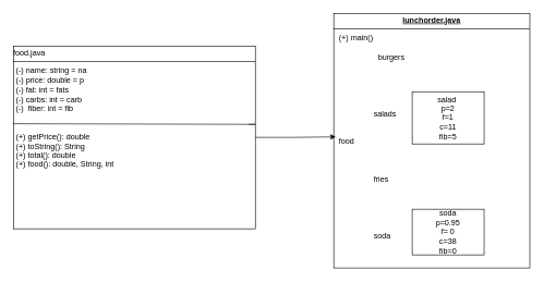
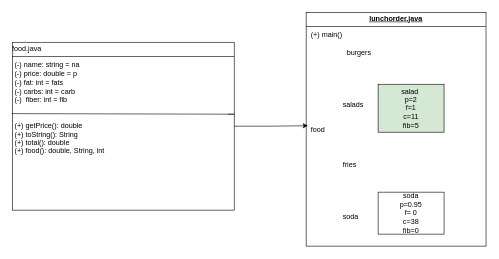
  <mxCell id="0" />
  <mxCell id="1" parent="0" />
  <mxCell id="2" value="&lt;p style=&quot;text-align: left; margin: 4px 0px 0px;&quot;&gt;food.java&lt;/p&gt;&lt;hr size=&quot;1&quot; style=&quot;border-style:solid;&quot;&gt;&lt;p style=&quot;margin:0px;margin-left:4px;&quot;&gt;(-) name: string = na&lt;/p&gt;&lt;p style=&quot;margin:0px;margin-left:4px;&quot;&gt;(-) price: double = p&lt;/p&gt;&lt;p style=&quot;margin:0px;margin-left:4px;&quot;&gt;(-) fat: int = fats&lt;/p&gt;&lt;p style=&quot;margin:0px;margin-left:4px;&quot;&gt;(-) carbs: int = carb&lt;/p&gt;&lt;p style=&quot;margin:0px;margin-left:4px;&quot;&gt;(-)&amp;nbsp; fiber: int = fib&lt;/p&gt;&lt;p style=&quot;margin:0px;margin-left:4px;&quot;&gt;&lt;br&gt;&lt;/p&gt;&lt;p style=&quot;margin:0px;margin-left:4px;&quot;&gt;&lt;br&gt;&lt;/p&gt;&lt;p style=&quot;margin:0px;margin-left:4px;&quot;&gt;(+) getPrice(): double&lt;/p&gt;&lt;p style=&quot;margin:0px;margin-left:4px;&quot;&gt;(+) toString(): String&lt;/p&gt;&lt;p style=&quot;margin:0px;margin-left:4px;&quot;&gt;(+) total(): double&lt;/p&gt;&lt;p style=&quot;margin:0px;margin-left:4px;&quot;&gt;(+) food(): double, String, int&lt;/p&gt;" style="verticalAlign=top;align=left;overflow=fill;html=1;whiteSpace=wrap;" vertex="1" parent="1"><mxGeometry x="20" y="70" width="370" height="280" as="geometry" /></mxCell>
  <mxCell id="3" value="" style="endArrow=none;html=1;rounded=0;exitX=-0.003;exitY=0.425;exitDx=0;exitDy=0;exitPerimeter=0;" edge="1" parent="1" source="2"><mxGeometry relative="1" as="geometry"><mxPoint x="30" y="190" as="sourcePoint" /><mxPoint x="380" y="190" as="targetPoint" /><Array as="points"><mxPoint x="390" y="190" /></Array></mxGeometry></mxCell>
  <mxCell id="4" value="" style="resizable=0;html=1;whiteSpace=wrap;align=right;verticalAlign=bottom;" connectable="0" vertex="1" parent="3"><mxGeometry x="1" relative="1" as="geometry" /></mxCell>
  <mxCell id="5" value="&lt;p style=&quot;margin:0px;margin-top:4px;text-align:center;text-decoration:underline;&quot;&gt;&lt;b&gt;lunchorder.java&lt;/b&gt;&lt;/p&gt;&lt;hr size=&quot;1&quot; style=&quot;border-style:solid;&quot;&gt;&lt;p style=&quot;margin:0px;margin-left:8px;&quot;&gt;(+) main()&lt;/p&gt;&lt;p style=&quot;margin:0px;margin-left:8px;&quot;&gt;&lt;br&gt;&lt;/p&gt;&lt;p style=&quot;margin:0px;margin-left:8px;&quot;&gt;&amp;nbsp; &amp;nbsp; &amp;nbsp; &amp;nbsp; &amp;nbsp; &amp;nbsp; &amp;nbsp; &amp;nbsp; &amp;nbsp; burgers&lt;/p&gt;&lt;p style=&quot;margin:0px;margin-left:8px;&quot;&gt;&lt;br&gt;&lt;/p&gt;&lt;p style=&quot;margin:0px;margin-left:8px;&quot;&gt;&lt;br&gt;&lt;/p&gt;&lt;p style=&quot;margin:0px;margin-left:8px;&quot;&gt;&lt;br&gt;&lt;/p&gt;&lt;p style=&quot;margin:0px;margin-left:8px;&quot;&gt;&lt;br&gt;&lt;/p&gt;&lt;p style=&quot;margin:0px;margin-left:8px;&quot;&gt;&lt;br&gt;&lt;/p&gt;&lt;p style=&quot;margin:0px;margin-left:8px;&quot;&gt;&amp;nbsp; &amp;nbsp; &amp;nbsp; &amp;nbsp; &amp;nbsp; &amp;nbsp; &amp;nbsp; &amp;nbsp; salads&lt;/p&gt;&lt;p style=&quot;margin:0px;margin-left:8px;&quot;&gt;&lt;br&gt;&lt;/p&gt;&lt;p style=&quot;margin:0px;margin-left:8px;&quot;&gt;&lt;br&gt;&lt;/p&gt;&lt;p style=&quot;margin:0px;margin-left:8px;&quot;&gt;food&amp;nbsp;&lt;/p&gt;&lt;p style=&quot;margin:0px;margin-left:8px;&quot;&gt;&lt;br&gt;&lt;/p&gt;&lt;p style=&quot;margin:0px;margin-left:8px;&quot;&gt;&lt;br&gt;&lt;/p&gt;&lt;p style=&quot;margin:0px;margin-left:8px;&quot;&gt;&lt;br&gt;&lt;/p&gt;&lt;p style=&quot;margin:0px;margin-left:8px;&quot;&gt;&amp;nbsp; &amp;nbsp; &amp;nbsp; &amp;nbsp; &amp;nbsp; &amp;nbsp; &amp;nbsp; &amp;nbsp; fries&lt;/p&gt;&lt;p style=&quot;margin:0px;margin-left:8px;&quot;&gt;&lt;br&gt;&lt;/p&gt;&lt;p style=&quot;margin:0px;margin-left:8px;&quot;&gt;&lt;br&gt;&lt;/p&gt;&lt;p style=&quot;margin:0px;margin-left:8px;&quot;&gt;&lt;br&gt;&lt;/p&gt;&lt;p style=&quot;margin:0px;margin-left:8px;&quot;&gt;&lt;br&gt;&lt;/p&gt;&lt;p style=&quot;margin:0px;margin-left:8px;&quot;&gt;&lt;br&gt;&lt;/p&gt;&lt;p style=&quot;margin:0px;margin-left:8px;&quot;&gt;&lt;span style=&quot;white-space: pre;&quot;&gt;&#09;&lt;/span&gt;&lt;span style=&quot;white-space: pre;&quot;&gt;&#09;&lt;/span&gt;soda&lt;br&gt;&lt;/p&gt;" style="verticalAlign=top;align=left;overflow=fill;html=1;whiteSpace=wrap;" vertex="1" parent="1"><mxGeometry x="510" y="20" width="300" height="390" as="geometry" /></mxCell>
  <mxCell id="6" style="edgeStyle=orthogonalEdgeStyle;rounded=0;orthogonalLoop=1;jettySize=auto;html=1;entryX=0.01;entryY=0.485;entryDx=0;entryDy=0;entryPerimeter=0;" edge="1" parent="1" source="2" target="5"><mxGeometry relative="1" as="geometry" /></mxCell>
- <mxCell id="7" value="salad&amp;nbsp;&lt;div&gt;p=2&lt;/div&gt;&lt;div&gt;f=1&lt;/div&gt;&lt;div&gt;c=11&lt;/div&gt;&lt;div&gt;fib=5&lt;/div&gt;" style="html=1;whiteSpace=wrap;" vertex="1" parent="1"><mxGeometry x="630" y="140" width="110" height="80" as="geometry" /></mxCell>
+ <mxCell id="7" value="salad&amp;nbsp;&lt;div&gt;p=2&lt;/div&gt;&lt;div&gt;f=1&lt;/div&gt;&lt;div&gt;c=11&lt;/div&gt;&lt;div&gt;fib=5&lt;/div&gt;" style="html=1;whiteSpace=wrap;fillColor=#d5e8d4;" vertex="1" parent="1"><mxGeometry x="630" y="140" width="110" height="80" as="geometry" /></mxCell>
  <mxCell id="8" value="soda&lt;div&gt;p=0.95&lt;/div&gt;&lt;div&gt;f= 0&lt;/div&gt;&lt;div&gt;c=38&lt;/div&gt;&lt;div&gt;fib=0&lt;/div&gt;" style="html=1;whiteSpace=wrap;" vertex="1" parent="1"><mxGeometry x="630" y="320" width="110" height="70" as="geometry" /></mxCell>
